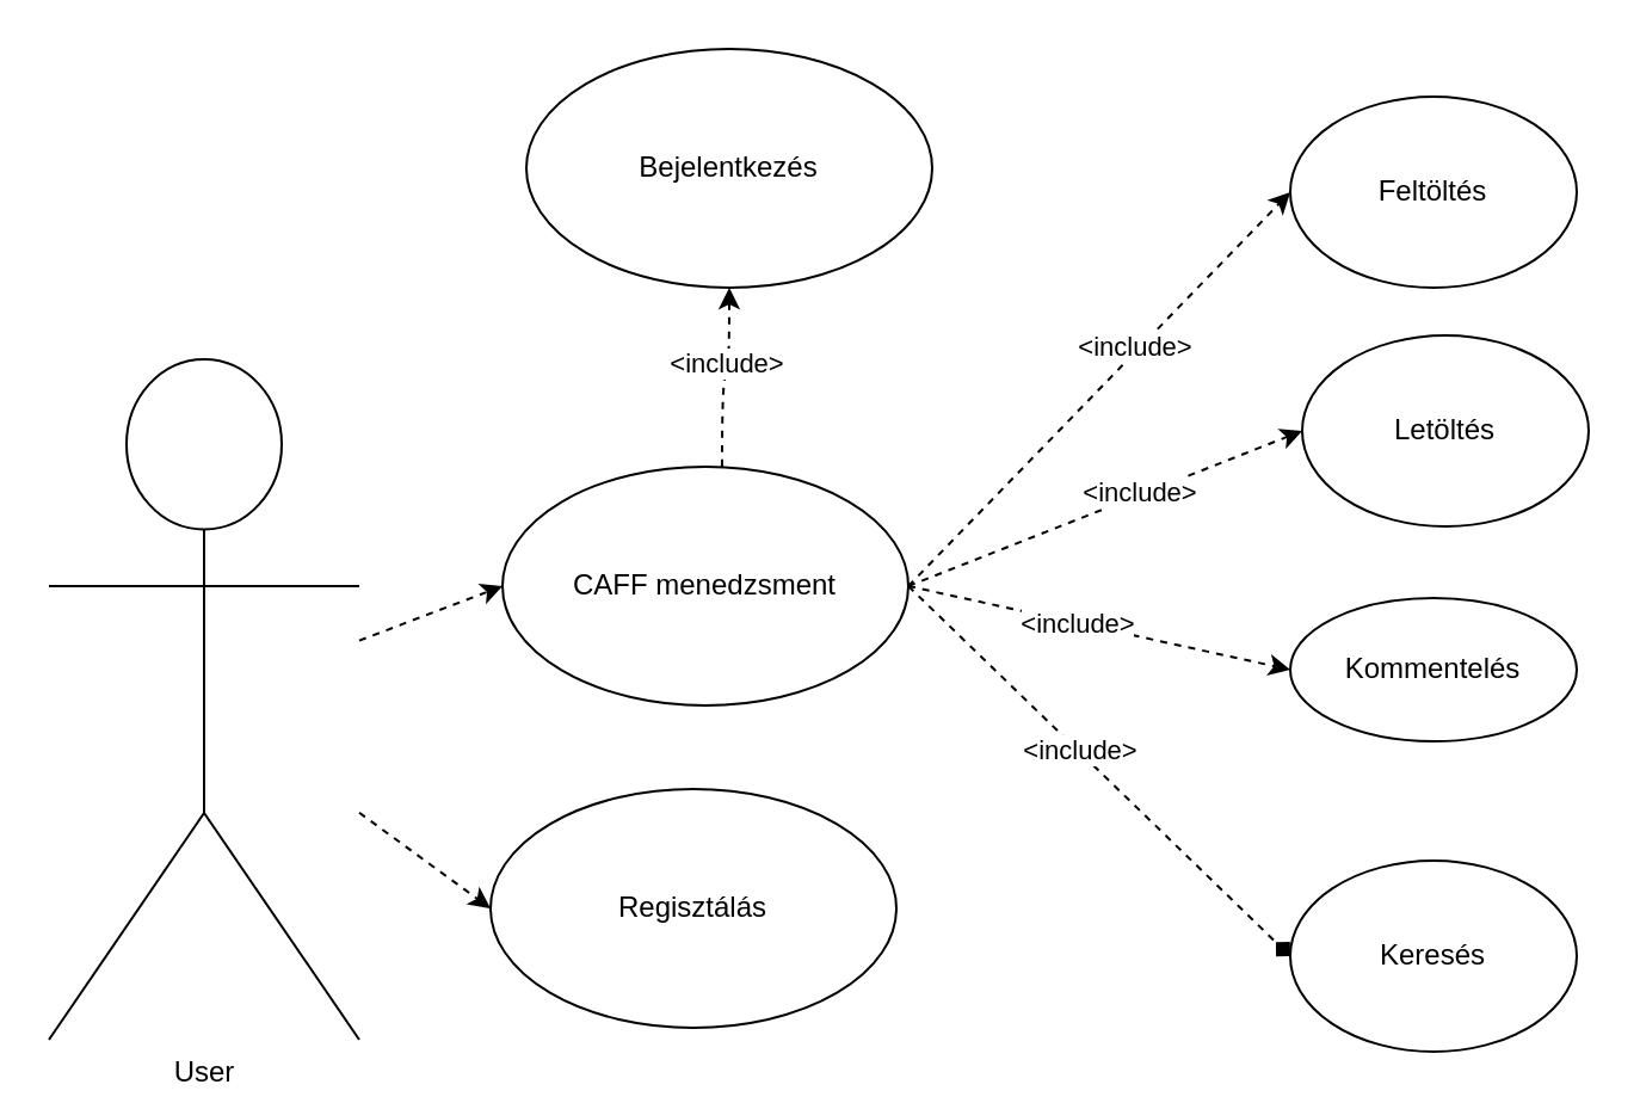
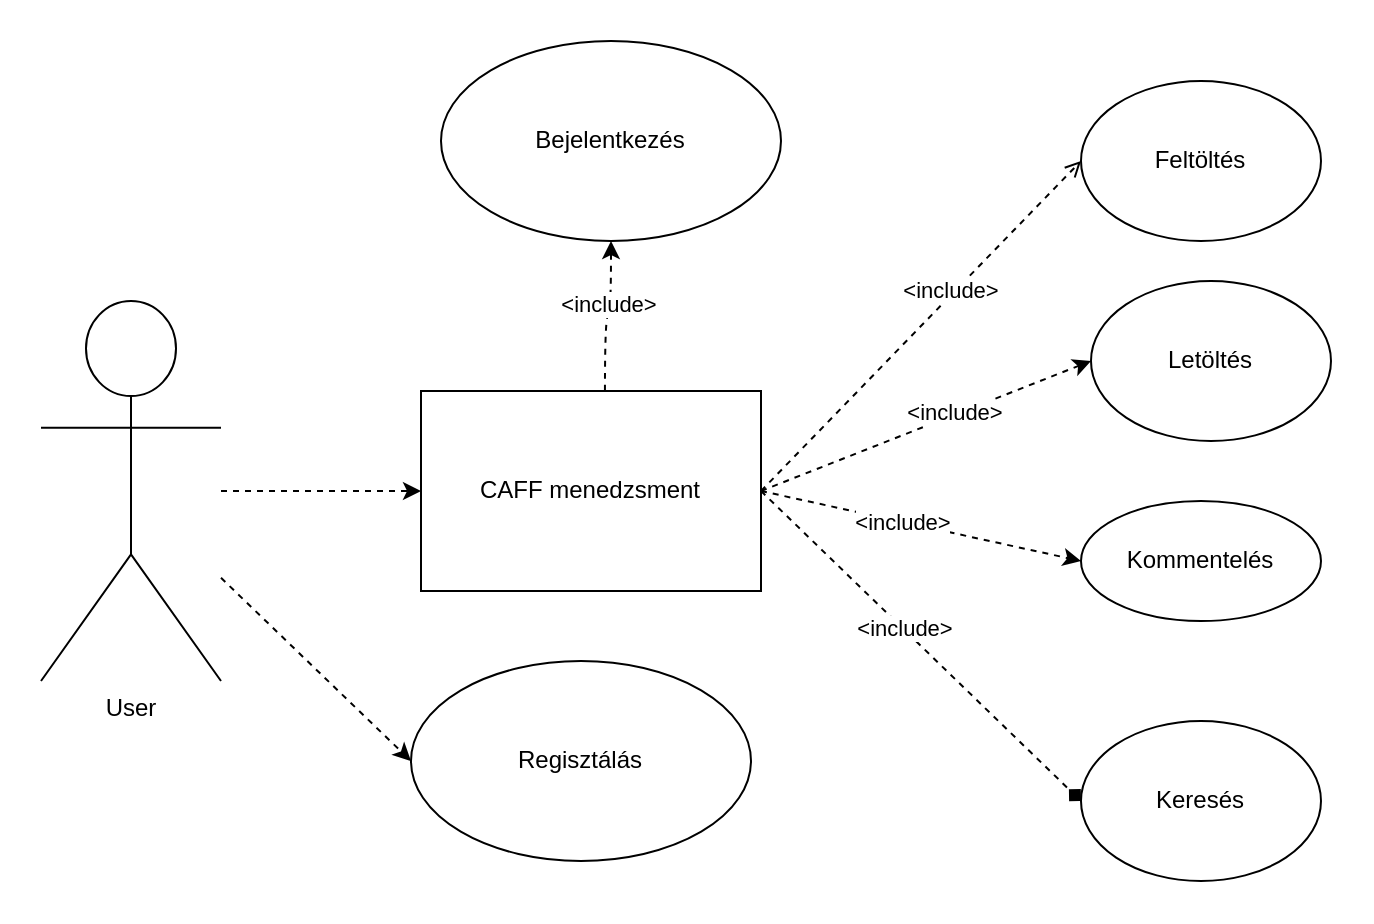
  <mxCell id="0" />
  <mxCell id="1" parent="0" />
- <mxCell id="2" value="User" style="shape=umlActor;verticalLabelPosition=bottom;verticalAlign=top;html=1;outlineConnect=0;" parent="1" vertex="1"><mxGeometry x="20" y="150" width="130" height="285" as="geometry" /></mxCell>
+ <mxCell id="2" value="User" style="shape=umlActor;verticalLabelPosition=bottom;verticalAlign=top;html=1;outlineConnect=0;" parent="1" vertex="1"><mxGeometry x="20" y="150" width="90" height="190" as="geometry" /></mxCell>
  <mxCell id="3" value="Bejelentkezés" style="ellipse;whiteSpace=wrap;html=1;" parent="1" vertex="1"><mxGeometry x="220" y="20" width="170" height="100" as="geometry" /></mxCell>
- <mxCell id="4" style="rounded=0;orthogonalLoop=1;jettySize=auto;html=1;exitX=1;exitY=0.5;exitDx=0;exitDy=0;entryX=0;entryY=0.5;entryDx=0;entryDy=0;dashed=1;" parent="1" source="10" target="11" edge="1"><mxGeometry relative="1" as="geometry" /></mxCell>
+ <mxCell id="4" style="rounded=0;orthogonalLoop=1;jettySize=auto;html=1;exitX=1;exitY=0.5;exitDx=0;exitDy=0;entryX=0;entryY=0.5;entryDx=0;entryDy=0;dashed=1;endArrow=open;" parent="1" source="10" target="11" edge="1"><mxGeometry relative="1" as="geometry" /></mxCell>
  <mxCell id="5" value="&amp;lt;include&amp;gt;" style="edgeLabel;html=1;align=center;verticalAlign=middle;resizable=0;points=[];" parent="4" vertex="1" connectable="0"><mxGeometry x="0.198" y="2" relative="1" as="geometry"><mxPoint as="offset" /></mxGeometry></mxCell>
  <mxCell id="6" style="rounded=0;orthogonalLoop=1;jettySize=auto;html=1;exitX=1;exitY=0.5;exitDx=0;exitDy=0;entryX=0;entryY=0.5;entryDx=0;entryDy=0;dashed=1;" parent="1" source="10" target="12" edge="1"><mxGeometry relative="1" as="geometry" /></mxCell>
  <mxCell id="7" value="&amp;lt;include&amp;gt;" style="edgeLabel;html=1;align=center;verticalAlign=middle;resizable=0;points=[];" parent="6" vertex="1" connectable="0"><mxGeometry x="0.171" y="1" relative="1" as="geometry"><mxPoint as="offset" /></mxGeometry></mxCell>
  <mxCell id="8" style="rounded=0;orthogonalLoop=1;jettySize=auto;html=1;exitX=1;exitY=0.5;exitDx=0;exitDy=0;entryX=0;entryY=0.5;entryDx=0;entryDy=0;dashed=1;" parent="1" source="10" target="13" edge="1"><mxGeometry relative="1" as="geometry" /></mxCell>
  <mxCell id="9" value="&amp;lt;include&amp;gt;" style="edgeLabel;html=1;align=center;verticalAlign=middle;resizable=0;points=[];" parent="8" vertex="1" connectable="0"><mxGeometry x="-0.115" relative="1" as="geometry"><mxPoint as="offset" /></mxGeometry></mxCell>
- <mxCell id="10" value="CAFF menedzsment" style="ellipse;whiteSpace=wrap;html=1;" parent="1" vertex="1"><mxGeometry x="210" y="195" width="170" height="100" as="geometry" /></mxCell>
+ <mxCell id="10" value="CAFF menedzsment" style="whiteSpace=wrap;html=1;rounded=0;" parent="1" vertex="1"><mxGeometry x="210" y="195" width="170" height="100" as="geometry" /></mxCell>
  <mxCell id="11" value="Feltöltés" style="ellipse;whiteSpace=wrap;html=1;" parent="1" vertex="1"><mxGeometry x="540" y="40" width="120" height="80" as="geometry" /></mxCell>
  <mxCell id="12" value="Letöltés" style="ellipse;whiteSpace=wrap;html=1;" parent="1" vertex="1"><mxGeometry x="545" y="140" width="120" height="80" as="geometry" /></mxCell>
  <mxCell id="13" value="Kommentelés" style="ellipse;whiteSpace=wrap;html=1;" parent="1" vertex="1"><mxGeometry x="540" y="250" width="120" height="60" as="geometry" /></mxCell>
  <mxCell id="14" style="rounded=0;orthogonalLoop=1;jettySize=auto;html=1;entryX=0;entryY=0.5;entryDx=0;entryDy=0;dashed=1;startArrow=none;startFill=0;" parent="1" source="2" target="10" edge="1"><mxGeometry relative="1" as="geometry"><mxPoint x="140" y="433.333" as="sourcePoint" /><mxPoint x="210" y="300" as="targetPoint" /></mxGeometry></mxCell>
  <mxCell id="15" value="Regisztálás" style="ellipse;whiteSpace=wrap;html=1;" parent="1" vertex="1"><mxGeometry x="205" y="330" width="170" height="100" as="geometry" /></mxCell>
  <mxCell id="16" style="rounded=0;orthogonalLoop=1;jettySize=auto;html=1;entryX=0;entryY=0.5;entryDx=0;entryDy=0;dashed=1;startArrow=none;startFill=0;" parent="1" source="2" target="15" edge="1"><mxGeometry relative="1" as="geometry"><mxPoint x="110" y="210" as="sourcePoint" /><mxPoint x="210" y="310" as="targetPoint" /></mxGeometry></mxCell>
  <mxCell id="17" value="Keresés" style="ellipse;whiteSpace=wrap;html=1;" parent="1" vertex="1"><mxGeometry x="540" y="360" width="120" height="80" as="geometry" /></mxCell>
  <mxCell id="18" style="rounded=0;orthogonalLoop=1;jettySize=auto;html=1;exitX=1;exitY=0.5;exitDx=0;exitDy=0;entryX=0;entryY=0.5;entryDx=0;entryDy=0;dashed=1;endArrow=diamond;" parent="1" source="10" target="17" edge="1"><mxGeometry relative="1" as="geometry"><mxPoint x="400" y="350" as="sourcePoint" /></mxGeometry></mxCell>
  <mxCell id="19" value="&amp;lt;include&amp;gt;" style="edgeLabel;html=1;align=center;verticalAlign=middle;resizable=0;points=[];" parent="18" vertex="1" connectable="0"><mxGeometry x="-0.115" relative="1" as="geometry"><mxPoint as="offset" /></mxGeometry></mxCell>
  <mxCell id="20" style="edgeStyle=orthogonalEdgeStyle;rounded=0;orthogonalLoop=1;jettySize=auto;html=1;exitX=0.541;exitY=0;exitDx=0;exitDy=0;entryX=0.5;entryY=1;entryDx=0;entryDy=0;dashed=1;exitPerimeter=0;curved=1;" parent="1" source="10" target="3" edge="1"><mxGeometry relative="1" as="geometry"><mxPoint x="350" y="190" as="sourcePoint" /><mxPoint x="510" y="10" as="targetPoint" /></mxGeometry></mxCell>
  <mxCell id="21" value="&amp;lt;include&amp;gt;" style="edgeLabel;html=1;align=center;verticalAlign=middle;resizable=0;points=[];" parent="20" vertex="1" connectable="0"><mxGeometry x="0.198" y="2" relative="1" as="geometry"><mxPoint as="offset" /></mxGeometry></mxCell>
